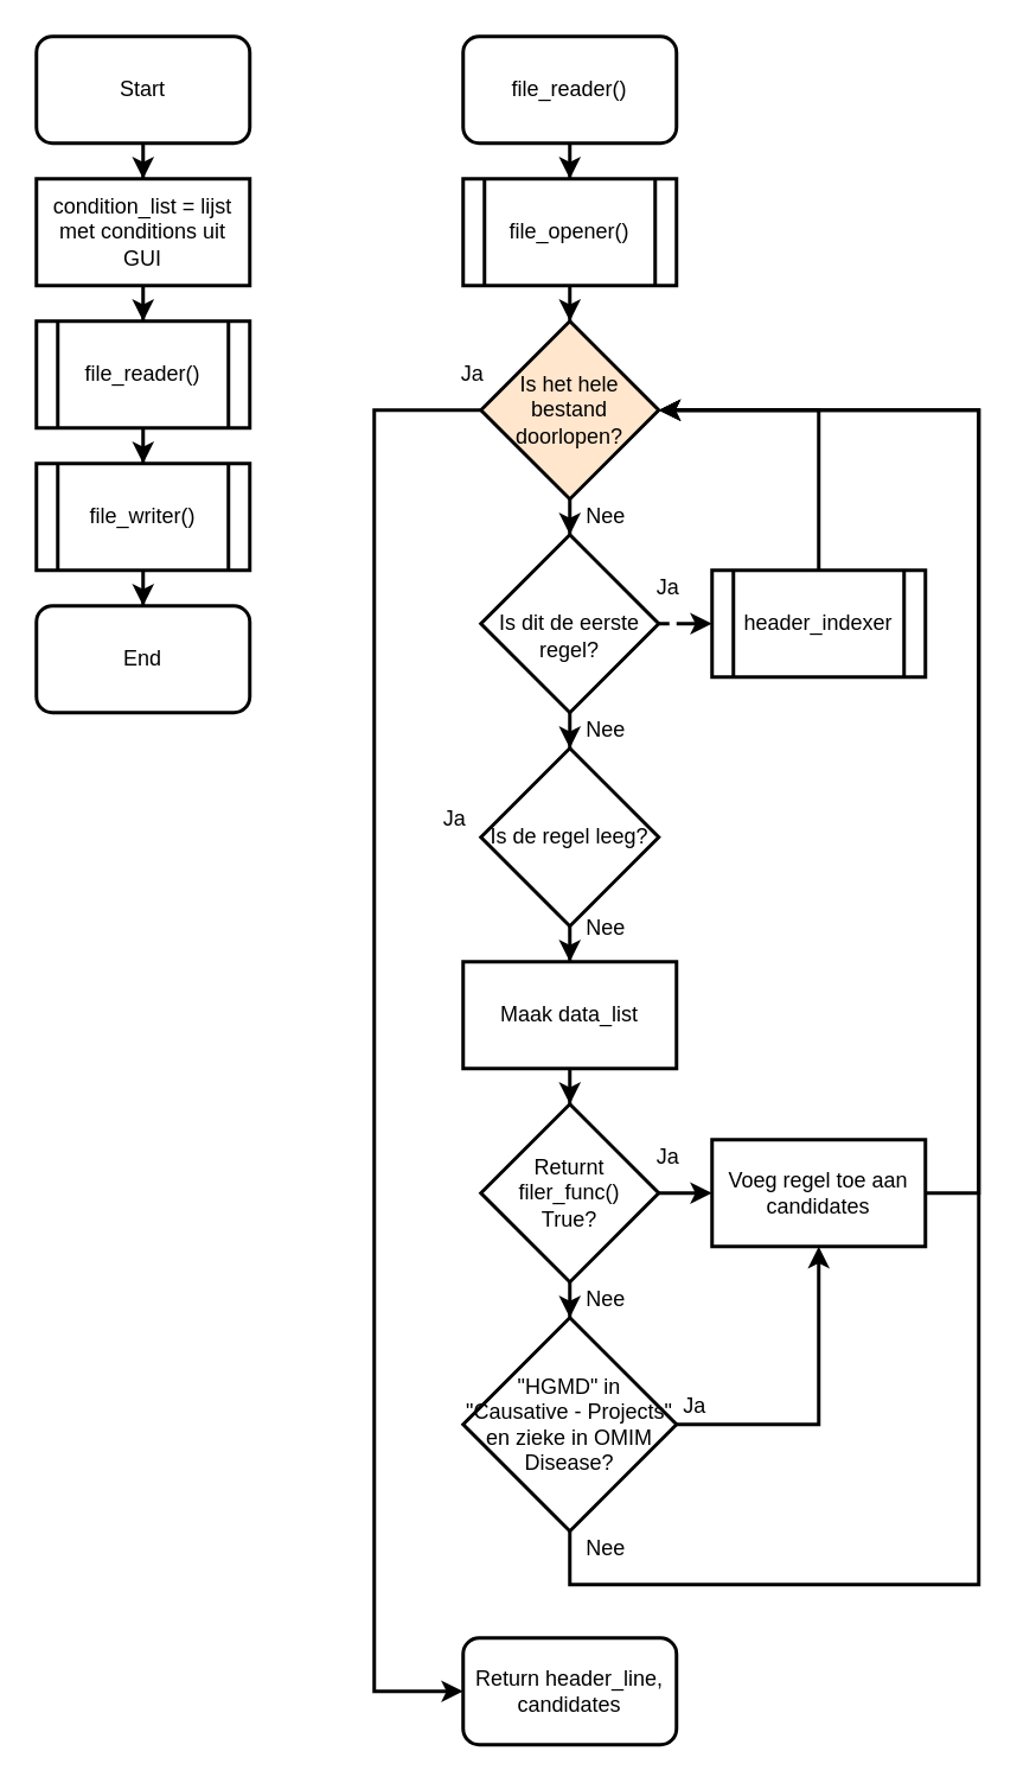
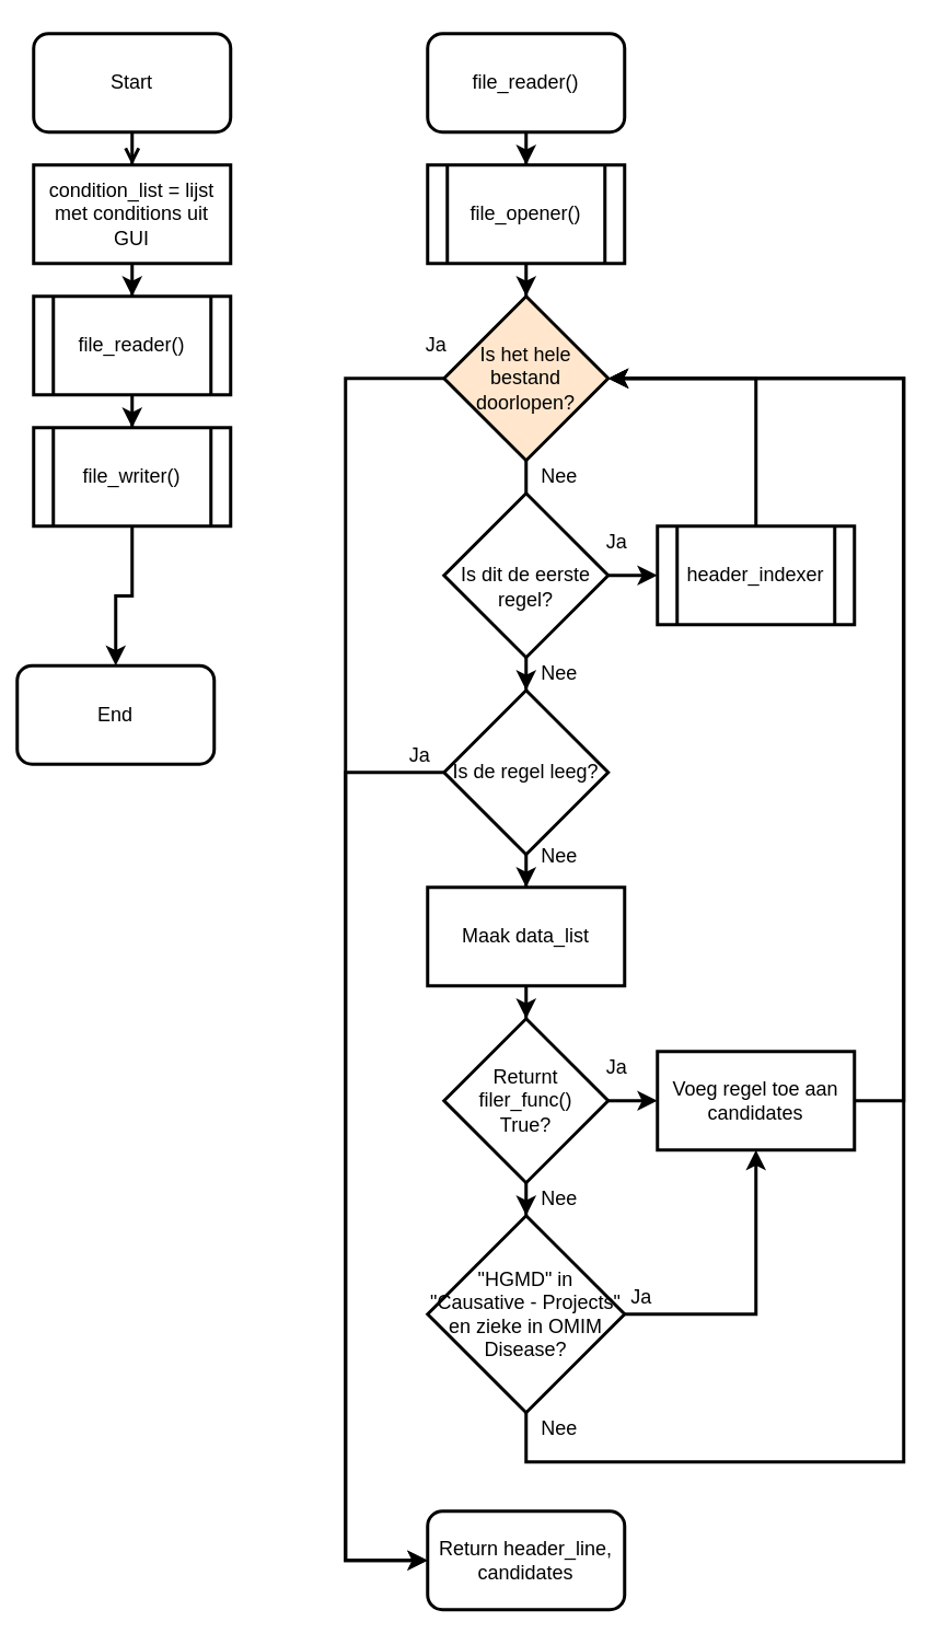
  <mxCell id="0" />
  <mxCell id="1" parent="0" />
- <mxCell id="2" style="edgeStyle=orthogonalEdgeStyle;rounded=0;orthogonalLoop=1;jettySize=auto;html=1;strokeWidth=2;" edge="1" parent="1" source="3" target="5"><mxGeometry relative="1" as="geometry" /></mxCell>
+ <mxCell id="2" style="edgeStyle=orthogonalEdgeStyle;rounded=0;orthogonalLoop=1;jettySize=auto;html=1;strokeWidth=2;endArrow=open;" edge="1" parent="1" source="3" target="5"><mxGeometry relative="1" as="geometry" /></mxCell>
  <mxCell id="3" value="Start" style="rounded=1;whiteSpace=wrap;html=1;strokeWidth=2;" parent="1" vertex="1"><mxGeometry x="20" y="20" width="120" height="60" as="geometry" /></mxCell>
  <mxCell id="4" style="edgeStyle=orthogonalEdgeStyle;rounded=0;orthogonalLoop=1;jettySize=auto;html=1;strokeWidth=2;" edge="1" parent="1" source="5" target="7"><mxGeometry relative="1" as="geometry" /></mxCell>
  <mxCell id="5" value="condition_list = lijst met conditions uit GUI" style="rounded=0;whiteSpace=wrap;html=1;strokeWidth=2;" vertex="1" parent="1"><mxGeometry x="20" y="100" width="120" height="60" as="geometry" /></mxCell>
  <mxCell id="6" style="edgeStyle=orthogonalEdgeStyle;rounded=0;orthogonalLoop=1;jettySize=auto;html=1;entryX=0.5;entryY=0;entryDx=0;entryDy=0;strokeWidth=2;" edge="1" parent="1" source="7" target="9"><mxGeometry relative="1" as="geometry" /></mxCell>
  <mxCell id="7" value="file_reader()" style="shape=process;whiteSpace=wrap;html=1;backgroundOutline=1;strokeWidth=2;" vertex="1" parent="1"><mxGeometry x="20" y="180" width="120" height="60" as="geometry" /></mxCell>
  <mxCell id="8" style="edgeStyle=orthogonalEdgeStyle;rounded=0;orthogonalLoop=1;jettySize=auto;html=1;strokeWidth=2;" edge="1" parent="1" source="9" target="10"><mxGeometry relative="1" as="geometry" /></mxCell>
  <mxCell id="9" value="file_writer()" style="shape=process;whiteSpace=wrap;html=1;backgroundOutline=1;strokeWidth=2;" vertex="1" parent="1"><mxGeometry x="20" y="260" width="120" height="60" as="geometry" /></mxCell>
- <mxCell id="10" value="End" style="rounded=1;whiteSpace=wrap;html=1;strokeWidth=2;" vertex="1" parent="1"><mxGeometry x="20" y="340" width="120" height="60" as="geometry" /></mxCell>
+ <mxCell id="10" value="End" style="rounded=1;whiteSpace=wrap;html=1;strokeWidth=2;" vertex="1" parent="1"><mxGeometry x="10" y="405" width="120" height="60" as="geometry" /></mxCell>
  <mxCell id="11" style="edgeStyle=orthogonalEdgeStyle;rounded=0;orthogonalLoop=1;jettySize=auto;html=1;strokeWidth=2;" edge="1" parent="1" source="12" target="14"><mxGeometry relative="1" as="geometry" /></mxCell>
  <mxCell id="12" value="file_reader()" style="rounded=1;whiteSpace=wrap;html=1;strokeWidth=2;" vertex="1" parent="1"><mxGeometry x="260" y="20" width="120" height="60" as="geometry" /></mxCell>
  <mxCell id="13" style="edgeStyle=orthogonalEdgeStyle;rounded=0;orthogonalLoop=1;jettySize=auto;html=1;strokeWidth=2;" edge="1" parent="1" source="14" target="17"><mxGeometry relative="1" as="geometry" /></mxCell>
  <mxCell id="14" value="file_opener()" style="shape=process;whiteSpace=wrap;html=1;backgroundOutline=1;strokeWidth=2;" vertex="1" parent="1"><mxGeometry x="260" y="100" width="120" height="60" as="geometry" /></mxCell>
- <mxCell id="15" style="edgeStyle=orthogonalEdgeStyle;rounded=0;orthogonalLoop=1;jettySize=auto;html=1;entryX=0.5;entryY=0;entryDx=0;entryDy=0;strokeWidth=2;" edge="1" parent="1" source="17" target="28"><mxGeometry relative="1" as="geometry" /></mxCell>
+ <mxCell id="15" style="edgeStyle=orthogonalEdgeStyle;rounded=0;orthogonalLoop=1;jettySize=auto;html=1;entryX=0.5;entryY=0;entryDx=0;entryDy=0;strokeWidth=2;endArrow=none;" edge="1" parent="1" source="17" target="28"><mxGeometry relative="1" as="geometry" /></mxCell>
  <mxCell id="16" style="edgeStyle=orthogonalEdgeStyle;rounded=0;orthogonalLoop=1;jettySize=auto;html=1;entryX=0;entryY=0.5;entryDx=0;entryDy=0;strokeWidth=2;" edge="1" parent="1" source="17" target="29"><mxGeometry relative="1" as="geometry"><Array as="points"><mxPoint x="210" y="230" /><mxPoint x="210" y="950" /></Array></mxGeometry></mxCell>
  <mxCell id="17" value="Is het hele bestand doorlopen?" style="rhombus;whiteSpace=wrap;html=1;strokeWidth=2;fillColor=#ffe6cc;" vertex="1" parent="1"><mxGeometry x="270" y="180" width="100" height="100" as="geometry" /></mxCell>
+ <mxCell id="18" style="edgeStyle=orthogonalEdgeStyle;rounded=0;orthogonalLoop=1;jettySize=auto;html=1;entryX=0;entryY=0.5;entryDx=0;entryDy=0;strokeWidth=2;" edge="1" parent="1" source="20" target="29"><mxGeometry relative="1" as="geometry"><mxPoint x="210" y="477" as="targetPoint" /><Array as="points"><mxPoint x="210" y="470" /><mxPoint x="210" y="950" /></Array></mxGeometry></mxCell>
  <mxCell id="19" style="edgeStyle=orthogonalEdgeStyle;rounded=0;orthogonalLoop=1;jettySize=auto;html=1;strokeWidth=2;" edge="1" parent="1" source="20" target="31"><mxGeometry relative="1" as="geometry" /></mxCell>
  <mxCell id="20" value="Is de regel leeg?" style="rhombus;whiteSpace=wrap;html=1;strokeWidth=2;" vertex="1" parent="1"><mxGeometry x="270" y="420" width="100" height="100" as="geometry" /></mxCell>
  <mxCell id="21" value="Nee" style="text;html=1;align=center;verticalAlign=middle;resizable=0;points=[];autosize=1;strokeWidth=2;" vertex="1" parent="1"><mxGeometry x="320" y="280" width="40" height="20" as="geometry" /></mxCell>
  <mxCell id="22" style="edgeStyle=orthogonalEdgeStyle;rounded=0;orthogonalLoop=1;jettySize=auto;html=1;entryX=1;entryY=0.5;entryDx=0;entryDy=0;strokeWidth=2;" edge="1" parent="1" source="23" target="17"><mxGeometry relative="1" as="geometry"><Array as="points"><mxPoint x="460" y="230" /></Array></mxGeometry></mxCell>
  <mxCell id="23" value="header_indexer" style="shape=process;whiteSpace=wrap;html=1;backgroundOutline=1;strokeWidth=2;" vertex="1" parent="1"><mxGeometry x="400" y="320" width="120" height="60" as="geometry" /></mxCell>
  <mxCell id="24" value="Ja" style="text;html=1;align=center;verticalAlign=middle;resizable=0;points=[];autosize=1;strokeWidth=2;" vertex="1" parent="1"><mxGeometry x="360" y="320" width="30" height="20" as="geometry" /></mxCell>
  <mxCell id="25" value="Nee" style="text;html=1;align=center;verticalAlign=middle;resizable=0;points=[];autosize=1;strokeWidth=2;" vertex="1" parent="1"><mxGeometry x="320" y="400" width="40" height="20" as="geometry" /></mxCell>
- <mxCell id="26" style="edgeStyle=orthogonalEdgeStyle;rounded=0;orthogonalLoop=1;jettySize=auto;html=1;entryX=0;entryY=0.5;entryDx=0;entryDy=0;strokeWidth=2;dashed=1;" edge="1" parent="1" source="28" target="23"><mxGeometry relative="1" as="geometry" /></mxCell>
+ <mxCell id="26" style="edgeStyle=orthogonalEdgeStyle;rounded=0;orthogonalLoop=1;jettySize=auto;html=1;entryX=0;entryY=0.5;entryDx=0;entryDy=0;strokeWidth=2;" edge="1" parent="1" source="28" target="23"><mxGeometry relative="1" as="geometry" /></mxCell>
  <mxCell id="27" style="edgeStyle=orthogonalEdgeStyle;rounded=0;orthogonalLoop=1;jettySize=auto;html=1;strokeWidth=2;" edge="1" parent="1" source="28" target="20"><mxGeometry relative="1" as="geometry" /></mxCell>
  <mxCell id="28" value="&lt;div&gt;&lt;br&gt;&lt;/div&gt;&lt;div&gt;Is dit de eerste regel?&lt;/div&gt;" style="rhombus;whiteSpace=wrap;html=1;strokeWidth=2;" vertex="1" parent="1"><mxGeometry x="270" y="300" width="100" height="100" as="geometry" /></mxCell>
  <mxCell id="29" value="Return header_line, candidates" style="rounded=1;whiteSpace=wrap;html=1;strokeWidth=2;" vertex="1" parent="1"><mxGeometry x="260" y="920" width="120" height="60" as="geometry" /></mxCell>
  <mxCell id="30" style="edgeStyle=orthogonalEdgeStyle;rounded=0;orthogonalLoop=1;jettySize=auto;html=1;strokeWidth=2;" edge="1" parent="1" source="31" target="34"><mxGeometry relative="1" as="geometry" /></mxCell>
  <mxCell id="31" value="Maak data_list" style="rounded=0;whiteSpace=wrap;html=1;strokeWidth=2;" vertex="1" parent="1"><mxGeometry x="260" y="540" width="120" height="60" as="geometry" /></mxCell>
  <mxCell id="32" style="edgeStyle=orthogonalEdgeStyle;rounded=0;orthogonalLoop=1;jettySize=auto;html=1;strokeWidth=2;" edge="1" parent="1" source="34" target="36"><mxGeometry relative="1" as="geometry" /></mxCell>
  <mxCell id="33" style="edgeStyle=orthogonalEdgeStyle;rounded=0;orthogonalLoop=1;jettySize=auto;html=1;entryX=0.5;entryY=0;entryDx=0;entryDy=0;strokeWidth=2;" edge="1" parent="1" source="34" target="42"><mxGeometry relative="1" as="geometry" /></mxCell>
  <mxCell id="34" value="&lt;div&gt;Returnt filer_func() &lt;br&gt;&lt;/div&gt;&lt;div&gt;True?&lt;/div&gt;" style="rhombus;whiteSpace=wrap;html=1;strokeWidth=2;" vertex="1" parent="1"><mxGeometry x="270" y="620" width="100" height="100" as="geometry" /></mxCell>
  <mxCell id="35" style="edgeStyle=orthogonalEdgeStyle;rounded=0;orthogonalLoop=1;jettySize=auto;html=1;entryX=1;entryY=0.5;entryDx=0;entryDy=0;strokeWidth=2;" edge="1" parent="1" source="36" target="17"><mxGeometry relative="1" as="geometry"><Array as="points"><mxPoint x="550" y="670" /><mxPoint x="550" y="230" /></Array></mxGeometry></mxCell>
  <mxCell id="36" value="Voeg regel toe aan candidates" style="rounded=0;whiteSpace=wrap;html=1;strokeWidth=2;" vertex="1" parent="1"><mxGeometry x="400" y="640" width="120" height="60" as="geometry" /></mxCell>
  <mxCell id="37" value="Nee" style="text;html=1;align=center;verticalAlign=middle;resizable=0;points=[];autosize=1;strokeWidth=2;" vertex="1" parent="1"><mxGeometry x="320" y="511" width="40" height="20" as="geometry" /></mxCell>
  <mxCell id="38" value="Ja" style="text;html=1;align=center;verticalAlign=middle;resizable=0;points=[];autosize=1;strokeWidth=2;" vertex="1" parent="1"><mxGeometry x="240" y="450" width="30" height="20" as="geometry" /></mxCell>
  <mxCell id="39" value="Ja" style="text;html=1;align=center;verticalAlign=middle;resizable=0;points=[];autosize=1;strokeWidth=2;" vertex="1" parent="1"><mxGeometry x="360" y="640" width="30" height="20" as="geometry" /></mxCell>
  <mxCell id="40" style="edgeStyle=orthogonalEdgeStyle;rounded=0;orthogonalLoop=1;jettySize=auto;html=1;entryX=0.5;entryY=1;entryDx=0;entryDy=0;strokeWidth=2;" edge="1" parent="1" source="42" target="36"><mxGeometry relative="1" as="geometry" /></mxCell>
  <mxCell id="41" style="edgeStyle=orthogonalEdgeStyle;rounded=0;orthogonalLoop=1;jettySize=auto;html=1;entryX=1;entryY=0.5;entryDx=0;entryDy=0;strokeWidth=2;" edge="1" parent="1" source="42" target="17"><mxGeometry relative="1" as="geometry"><Array as="points"><mxPoint x="320" y="890" /><mxPoint x="550" y="890" /><mxPoint x="550" y="230" /></Array></mxGeometry></mxCell>
  <mxCell id="42" value="&lt;div&gt;&quot;HGMD&quot; in&lt;br&gt;&lt;/div&gt;&lt;div&gt;&quot;Causative - Projects&quot; en zieke in OMIM &lt;br&gt;&lt;/div&gt;&lt;div&gt;Disease?&lt;/div&gt;" style="rhombus;whiteSpace=wrap;html=1;strokeWidth=2;" vertex="1" parent="1"><mxGeometry x="260" y="740" width="120" height="120" as="geometry" /></mxCell>
  <mxCell id="43" value="Ja" style="text;html=1;align=center;verticalAlign=middle;resizable=0;points=[];autosize=1;strokeWidth=2;" vertex="1" parent="1"><mxGeometry x="375" y="780" width="30" height="20" as="geometry" /></mxCell>
  <mxCell id="44" value="Nee" style="text;html=1;align=center;verticalAlign=middle;resizable=0;points=[];autosize=1;strokeWidth=2;" vertex="1" parent="1"><mxGeometry x="320" y="720" width="40" height="20" as="geometry" /></mxCell>
  <mxCell id="45" value="Nee" style="text;html=1;align=center;verticalAlign=middle;resizable=0;points=[];autosize=1;strokeWidth=2;" vertex="1" parent="1"><mxGeometry x="320" y="860" width="40" height="20" as="geometry" /></mxCell>
  <mxCell id="46" value="Ja" style="text;html=1;align=center;verticalAlign=middle;resizable=0;points=[];autosize=1;strokeWidth=2;" vertex="1" parent="1"><mxGeometry x="250" y="200" width="30" height="20" as="geometry" /></mxCell>
